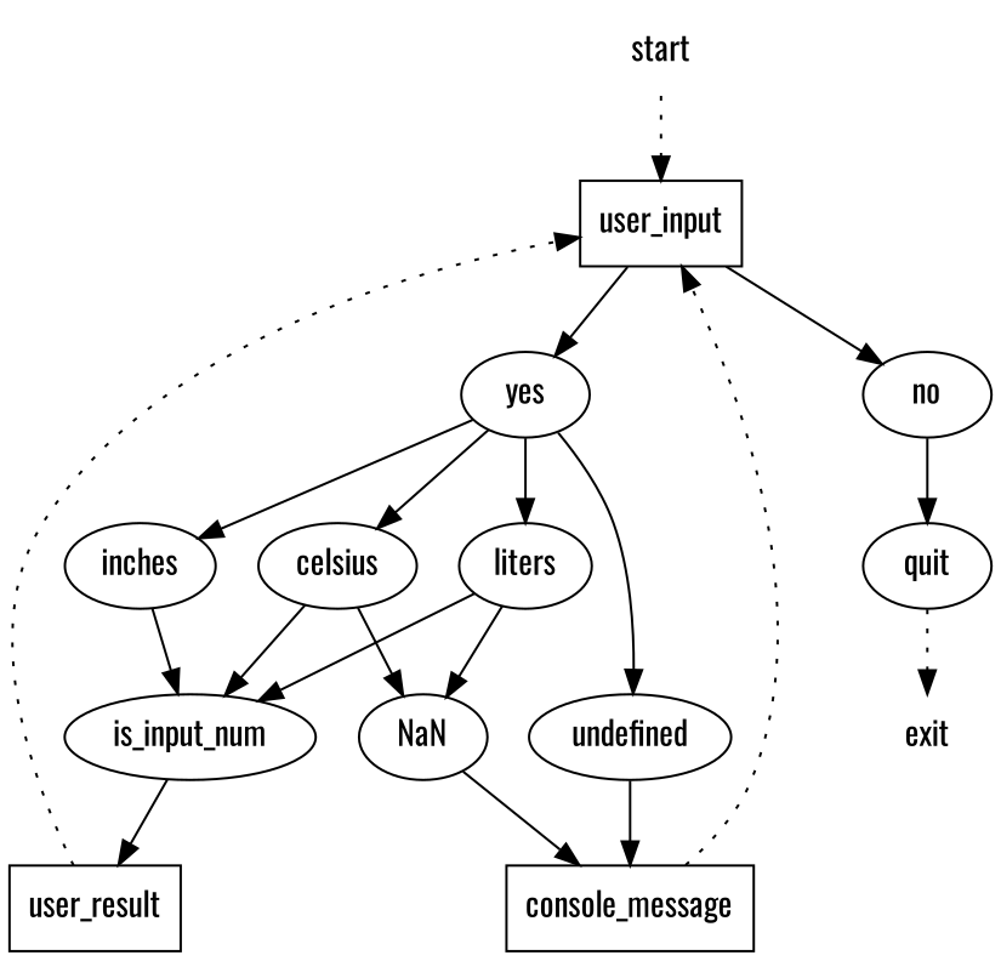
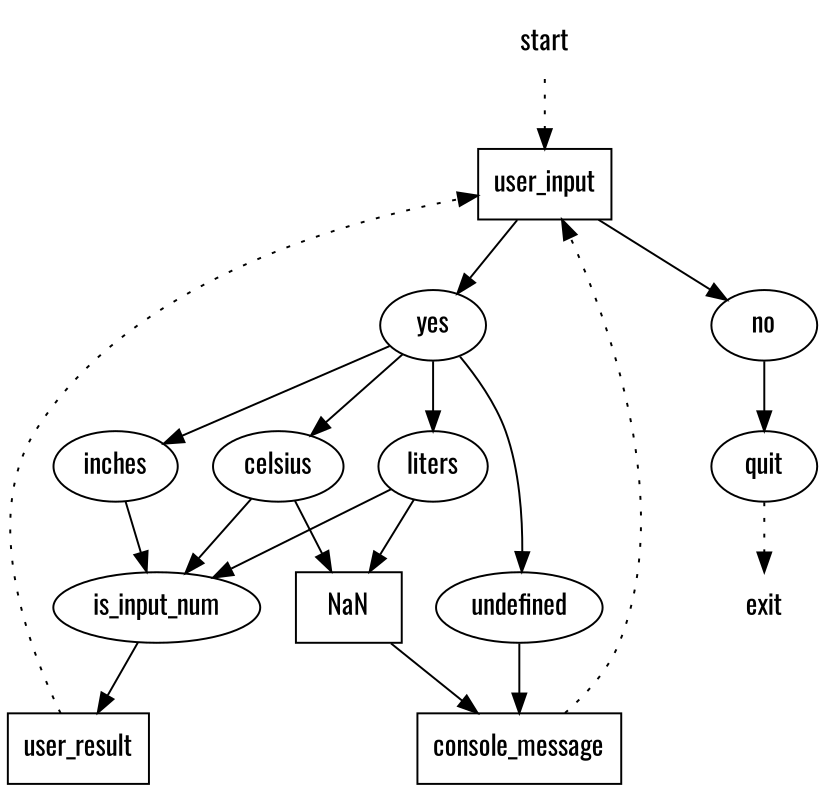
  digraph {
    fontname=Oswald
    node [fontname=Oswald shape=ellipse]
    edge [fontname=Oswald]
    start [shape=plaintext]
    user_input [shape=box]
    yes
    no
    celsius
    inches
    liters
    undefined
    quit
    is_input_num
-   NaN
+   NaN [shape=box]
    console_message [shape=box]
    exit [shape=plaintext]
    n14 [label=user_result shape=box]
    start -> user_input [shape=box style=dotted]
    user_input -> yes
    user_input -> no
    yes -> celsius
    yes -> inches
    yes -> liters
    yes -> undefined
    no -> quit
    celsius -> is_input_num
    celsius -> NaN
    inches -> is_input_num
    liters -> is_input_num
    liters -> NaN
    undefined -> console_message
    quit -> exit [style=dotted]
    is_input_num -> n14
    NaN -> console_message
    console_message -> user_input [style=dotted]
    n14 -> user_input [style=dotted]
  }
